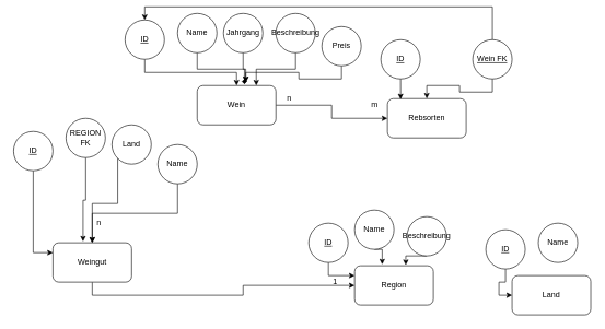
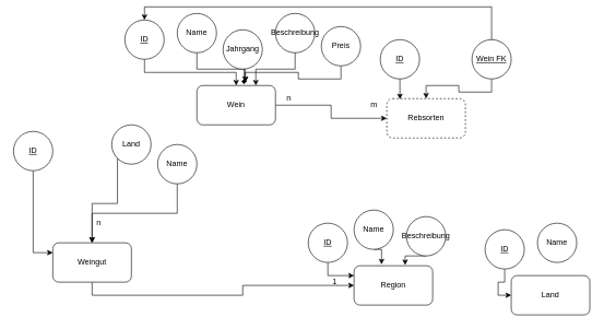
  <mxCell id="0" />
  <mxCell id="1" parent="0" />
  <mxCell id="2" style="edgeStyle=orthogonalEdgeStyle;rounded=0;orthogonalLoop=1;jettySize=auto;html=1;exitX=1;exitY=0.5;exitDx=0;exitDy=0;entryX=0;entryY=0.5;entryDx=0;entryDy=0;" edge="1" parent="1" source="3" target="14"><mxGeometry relative="1" as="geometry" /></mxCell>
  <mxCell id="3" value="Wein" style="rounded=1;whiteSpace=wrap;html=1;" vertex="1" parent="1"><mxGeometry x="300" y="130" width="120" height="60" as="geometry" /></mxCell>
  <mxCell id="4" style="edgeStyle=orthogonalEdgeStyle;rounded=0;orthogonalLoop=1;jettySize=auto;html=1;exitX=0.5;exitY=1;exitDx=0;exitDy=0;" edge="1" parent="1" source="5" target="3"><mxGeometry relative="1" as="geometry" /></mxCell>
  <mxCell id="5" value="&lt;u&gt;ID&lt;/u&gt;" style="ellipse;whiteSpace=wrap;html=1;aspect=fixed;" vertex="1" parent="1"><mxGeometry x="190" y="30" width="60" height="60" as="geometry" /></mxCell>
  <mxCell id="6" style="edgeStyle=orthogonalEdgeStyle;rounded=0;orthogonalLoop=1;jettySize=auto;html=1;exitX=0.5;exitY=1;exitDx=0;exitDy=0;entryX=0.617;entryY=-0.083;entryDx=0;entryDy=0;entryPerimeter=0;" edge="1" parent="1" source="7" target="3"><mxGeometry relative="1" as="geometry"><mxPoint x="340" y="130" as="targetPoint" /></mxGeometry></mxCell>
  <mxCell id="7" value="Name" style="ellipse;whiteSpace=wrap;html=1;aspect=fixed;" vertex="1" parent="1"><mxGeometry x="270" y="20" width="60" height="60" as="geometry" /></mxCell>
  <mxCell id="8" style="edgeStyle=orthogonalEdgeStyle;rounded=0;orthogonalLoop=1;jettySize=auto;html=1;exitX=0.5;exitY=1;exitDx=0;exitDy=0;entryX=0.6;entryY=-0.033;entryDx=0;entryDy=0;entryPerimeter=0;endArrow=diamond;" edge="1" parent="1" source="9" target="3"><mxGeometry relative="1" as="geometry" /></mxCell>
- <mxCell id="9" value="Jahrgang" style="ellipse;whiteSpace=wrap;html=1;aspect=fixed;" vertex="1" parent="1"><mxGeometry x="340" y="20" width="60" height="60" as="geometry" /></mxCell>
+ <mxCell id="9" value="Jahrgang" style="ellipse;whiteSpace=wrap;html=1;aspect=fixed;" vertex="1" parent="1"><mxGeometry x="340" y="45" width="60" height="60" as="geometry" /></mxCell>
  <mxCell id="10" style="edgeStyle=orthogonalEdgeStyle;rounded=0;orthogonalLoop=1;jettySize=auto;html=1;exitX=0.5;exitY=1;exitDx=0;exitDy=0;entryX=0.75;entryY=0;entryDx=0;entryDy=0;" edge="1" parent="1" source="11" target="3"><mxGeometry relative="1" as="geometry" /></mxCell>
  <mxCell id="11" value="Beschreibung" style="ellipse;whiteSpace=wrap;html=1;aspect=fixed;" vertex="1" parent="1"><mxGeometry x="420" y="20" width="60" height="60" as="geometry" /></mxCell>
  <mxCell id="12" style="edgeStyle=orthogonalEdgeStyle;rounded=0;orthogonalLoop=1;jettySize=auto;html=1;exitX=0.5;exitY=1;exitDx=0;exitDy=0;entryX=0.617;entryY=-0.083;entryDx=0;entryDy=0;entryPerimeter=0;" edge="1" parent="1" source="13" target="3"><mxGeometry relative="1" as="geometry" /></mxCell>
  <mxCell id="13" value="Preis" style="ellipse;whiteSpace=wrap;html=1;aspect=fixed;" vertex="1" parent="1"><mxGeometry x="490" y="40" width="60" height="60" as="geometry" /></mxCell>
- <mxCell id="14" value="Rebsorten" style="rounded=1;whiteSpace=wrap;html=1;" vertex="1" parent="1"><mxGeometry x="590" y="150" width="120" height="60" as="geometry" /></mxCell>
+ <mxCell id="14" value="Rebsorten" style="rounded=1;whiteSpace=wrap;html=1;dashed=1;" vertex="1" parent="1"><mxGeometry x="590" y="150" width="120" height="60" as="geometry" /></mxCell>
  <mxCell id="15" style="edgeStyle=orthogonalEdgeStyle;rounded=0;orthogonalLoop=1;jettySize=auto;html=1;exitX=0.5;exitY=1;exitDx=0;exitDy=0;entryX=0.167;entryY=0.017;entryDx=0;entryDy=0;entryPerimeter=0;" edge="1" parent="1" source="16" target="14"><mxGeometry relative="1" as="geometry" /></mxCell>
  <mxCell id="16" value="&lt;u&gt;ID&lt;/u&gt;" style="ellipse;whiteSpace=wrap;html=1;aspect=fixed;" vertex="1" parent="1"><mxGeometry x="580" y="60" width="60" height="60" as="geometry" /></mxCell>
  <mxCell id="17" style="edgeStyle=orthogonalEdgeStyle;rounded=0;orthogonalLoop=1;jettySize=auto;html=1;exitX=0.5;exitY=1;exitDx=0;exitDy=0;entryX=0.5;entryY=0;entryDx=0;entryDy=0;" edge="1" parent="1" source="19" target="14"><mxGeometry relative="1" as="geometry" /></mxCell>
  <mxCell id="18" style="edgeStyle=orthogonalEdgeStyle;rounded=0;orthogonalLoop=1;jettySize=auto;html=1;exitX=0.5;exitY=0;exitDx=0;exitDy=0;entryX=0.5;entryY=0;entryDx=0;entryDy=0;" edge="1" parent="1" source="19" target="5"><mxGeometry relative="1" as="geometry" /></mxCell>
  <mxCell id="19" value="&lt;u&gt;Wein FK&lt;br&gt;&lt;/u&gt;" style="ellipse;whiteSpace=wrap;html=1;aspect=fixed;" vertex="1" parent="1"><mxGeometry x="720" y="60" width="60" height="60" as="geometry" /></mxCell>
  <mxCell id="20" value="n" style="text;html=1;align=center;verticalAlign=middle;resizable=0;points=[];autosize=1;" vertex="1" parent="1"><mxGeometry x="430" y="140" width="20" height="20" as="geometry" /></mxCell>
  <mxCell id="21" value="m" style="text;html=1;align=center;verticalAlign=middle;resizable=0;points=[];autosize=1;" vertex="1" parent="1"><mxGeometry x="555" y="150" width="30" height="20" as="geometry" /></mxCell>
  <mxCell id="22" style="edgeStyle=orthogonalEdgeStyle;rounded=0;orthogonalLoop=1;jettySize=auto;html=1;exitX=0.5;exitY=1;exitDx=0;exitDy=0;entryX=0;entryY=0.5;entryDx=0;entryDy=0;" edge="1" parent="1" source="23" target="33"><mxGeometry relative="1" as="geometry" /></mxCell>
  <mxCell id="23" value="Weingut" style="rounded=1;whiteSpace=wrap;html=1;" vertex="1" parent="1"><mxGeometry x="80" y="370" width="120" height="60" as="geometry" /></mxCell>
  <mxCell id="24" style="edgeStyle=orthogonalEdgeStyle;rounded=0;orthogonalLoop=1;jettySize=auto;html=1;exitX=0.5;exitY=1;exitDx=0;exitDy=0;entryX=0;entryY=0.25;entryDx=0;entryDy=0;" edge="1" parent="1" source="25" target="23"><mxGeometry relative="1" as="geometry" /></mxCell>
  <mxCell id="25" value="&lt;u&gt;ID&lt;/u&gt;" style="ellipse;whiteSpace=wrap;html=1;aspect=fixed;" vertex="1" parent="1"><mxGeometry x="20" y="200" width="60" height="60" as="geometry" /></mxCell>
- <mxCell id="26" style="edgeStyle=orthogonalEdgeStyle;rounded=0;orthogonalLoop=1;jettySize=auto;html=1;exitX=0.5;exitY=1;exitDx=0;exitDy=0;entryX=0.383;entryY=-0.033;entryDx=0;entryDy=0;entryPerimeter=0;" edge="1" parent="1" source="27" target="23"><mxGeometry relative="1" as="geometry" /></mxCell>
- <mxCell id="27" value="REGION FK" style="ellipse;whiteSpace=wrap;html=1;aspect=fixed;" vertex="1" parent="1"><mxGeometry x="100" y="180" width="60" height="60" as="geometry" /></mxCell>
  <mxCell id="28" style="edgeStyle=orthogonalEdgeStyle;rounded=0;orthogonalLoop=1;jettySize=auto;html=1;exitX=0;exitY=1;exitDx=0;exitDy=0;" edge="1" parent="1" source="29" target="23"><mxGeometry relative="1" as="geometry" /></mxCell>
  <mxCell id="29" value="Land" style="ellipse;whiteSpace=wrap;html=1;aspect=fixed;" vertex="1" parent="1"><mxGeometry x="170" y="190" width="60" height="60" as="geometry" /></mxCell>
  <mxCell id="30" style="edgeStyle=orthogonalEdgeStyle;rounded=0;orthogonalLoop=1;jettySize=auto;html=1;exitX=0.5;exitY=1;exitDx=0;exitDy=0;" edge="1" parent="1" source="31" target="23"><mxGeometry relative="1" as="geometry" /></mxCell>
  <mxCell id="31" value="Name" style="ellipse;whiteSpace=wrap;html=1;aspect=fixed;" vertex="1" parent="1"><mxGeometry x="240" y="220" width="60" height="60" as="geometry" /></mxCell>
  <mxCell id="32" style="edgeStyle=orthogonalEdgeStyle;rounded=0;orthogonalLoop=1;jettySize=auto;html=1;exitX=0.5;exitY=1;exitDx=0;exitDy=0;" edge="1" parent="1" source="29" target="29"><mxGeometry relative="1" as="geometry" /></mxCell>
  <mxCell id="33" value="Region" style="rounded=1;whiteSpace=wrap;html=1;" vertex="1" parent="1"><mxGeometry x="540" y="405" width="120" height="60" as="geometry" /></mxCell>
  <mxCell id="34" style="edgeStyle=orthogonalEdgeStyle;rounded=0;orthogonalLoop=1;jettySize=auto;html=1;exitX=0.5;exitY=1;exitDx=0;exitDy=0;entryX=0;entryY=0.25;entryDx=0;entryDy=0;" edge="1" parent="1" source="35" target="33"><mxGeometry relative="1" as="geometry" /></mxCell>
  <mxCell id="35" value="&lt;u&gt;ID&lt;/u&gt;" style="ellipse;whiteSpace=wrap;html=1;aspect=fixed;" vertex="1" parent="1"><mxGeometry x="470" y="340" width="60" height="60" as="geometry" /></mxCell>
  <mxCell id="36" style="edgeStyle=orthogonalEdgeStyle;rounded=0;orthogonalLoop=1;jettySize=auto;html=1;exitX=0.5;exitY=1;exitDx=0;exitDy=0;entryX=0.65;entryY=-0.017;entryDx=0;entryDy=0;entryPerimeter=0;" edge="1" parent="1" source="37" target="33"><mxGeometry relative="1" as="geometry" /></mxCell>
  <mxCell id="37" value="Beschreibung" style="ellipse;whiteSpace=wrap;html=1;aspect=fixed;" vertex="1" parent="1"><mxGeometry x="620" y="330" width="60" height="60" as="geometry" /></mxCell>
  <mxCell id="38" value="1" style="text;html=1;align=center;verticalAlign=middle;resizable=0;points=[];autosize=1;" vertex="1" parent="1"><mxGeometry x="500" y="420" width="20" height="20" as="geometry" /></mxCell>
  <mxCell id="39" value="n" style="text;html=1;align=center;verticalAlign=middle;resizable=0;points=[];autosize=1;" vertex="1" parent="1"><mxGeometry x="140" y="330" width="20" height="20" as="geometry" /></mxCell>
  <mxCell id="40" value="Land" style="rounded=1;whiteSpace=wrap;html=1;" vertex="1" parent="1"><mxGeometry x="780" y="420" width="120" height="60" as="geometry" /></mxCell>
  <mxCell id="41" style="edgeStyle=orthogonalEdgeStyle;rounded=0;orthogonalLoop=1;jettySize=auto;html=1;exitX=0.5;exitY=1;exitDx=0;exitDy=0;entryX=0;entryY=0.5;entryDx=0;entryDy=0;" edge="1" parent="1" source="42" target="40"><mxGeometry relative="1" as="geometry" /></mxCell>
  <mxCell id="42" value="&lt;u&gt;ID&lt;/u&gt;" style="ellipse;whiteSpace=wrap;html=1;aspect=fixed;" vertex="1" parent="1"><mxGeometry x="740" y="350" width="60" height="60" as="geometry" /></mxCell>
  <mxCell id="43" style="edgeStyle=orthogonalEdgeStyle;rounded=0;orthogonalLoop=1;jettySize=auto;html=1;exitX=0.5;exitY=1;exitDx=0;exitDy=0;entryX=0.35;entryY=-0.033;entryDx=0;entryDy=0;entryPerimeter=0;" edge="1" parent="1" source="44" target="33"><mxGeometry relative="1" as="geometry" /></mxCell>
  <mxCell id="44" value="Name" style="ellipse;whiteSpace=wrap;html=1;aspect=fixed;" vertex="1" parent="1"><mxGeometry x="540" y="320" width="60" height="60" as="geometry" /></mxCell>
  <mxCell id="45" value="Name" style="ellipse;whiteSpace=wrap;html=1;aspect=fixed;" vertex="1" parent="1"><mxGeometry x="820" y="340" width="60" height="60" as="geometry" /></mxCell>
